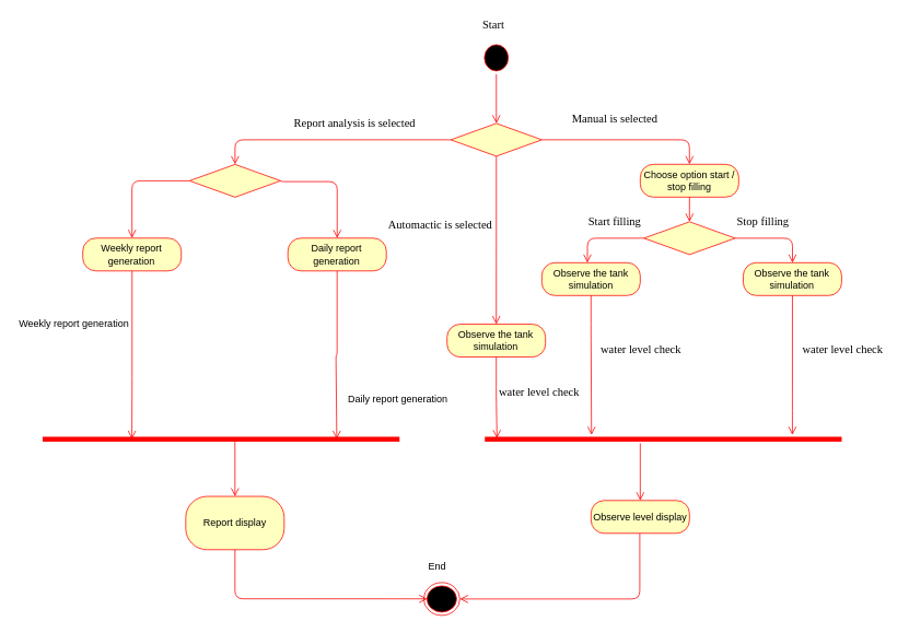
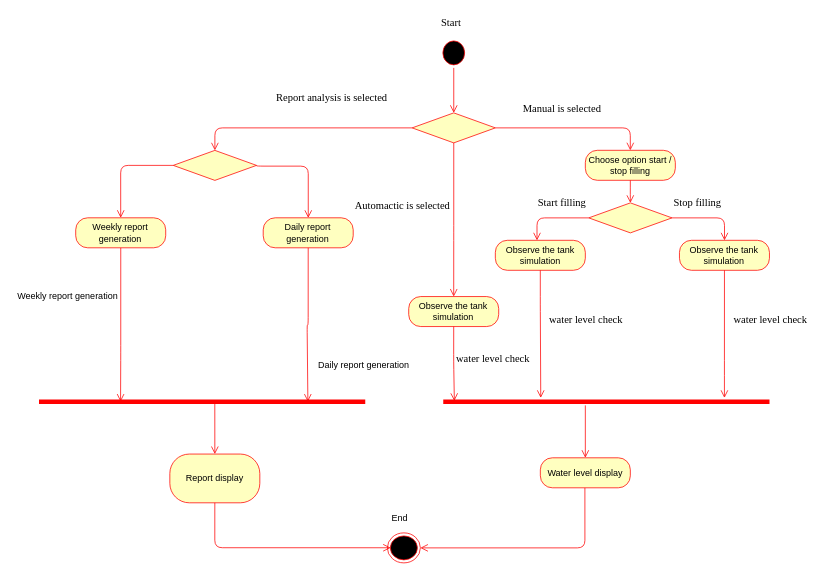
  <mxCell id="0" />
  <mxCell id="1" parent="0" />
  <mxCell id="2" value="" style="rhombus;whiteSpace=wrap;html=1;fillColor=#ffffc0;strokeColor=#ff0000;" parent="1" vertex="1"><mxGeometry x="549" y="150" width="111" height="40" as="geometry" /></mxCell>
  <mxCell id="3" value="&lt;font face=&quot;Times New Roman&quot; style=&quot;font-size: 14px&quot;&gt;Automactic is selected&lt;/font&gt;" style="edgeStyle=orthogonalEdgeStyle;html=1;align=left;verticalAlign=top;endArrow=open;endSize=8;strokeColor=#ff0000;exitX=0.5;exitY=1;exitDx=0;exitDy=0;entryX=0.5;entryY=0;entryDx=0;entryDy=0;" parent="1" source="2" target="7" edge="1"><mxGeometry x="0.171" y="-143" relative="1" as="geometry"><mxPoint x="610.5" y="380" as="targetPoint" /><Array as="points"><mxPoint x="604.5" y="310" /><mxPoint x="604.5" y="310" /></Array><mxPoint x="9" y="-50" as="offset" /></mxGeometry></mxCell>
  <mxCell id="4" value="&lt;font face=&quot;Times New Roman&quot; style=&quot;font-size: 14px&quot;&gt;Manual is selected&lt;/font&gt;" style="edgeStyle=orthogonalEdgeStyle;html=1;align=left;verticalAlign=top;endArrow=open;endSize=8;strokeColor=#ff0000;exitX=1;exitY=0.5;exitDx=0;exitDy=0;" parent="1" source="2" target="8" edge="1"><mxGeometry x="-0.665" y="40" relative="1" as="geometry"><mxPoint x="915.5" y="280" as="targetPoint" /><mxPoint x="567" y="200" as="sourcePoint" /><mxPoint as="offset" /></mxGeometry></mxCell>
  <mxCell id="5" value="" style="ellipse;html=1;shape=startState;fillColor=#000000;strokeColor=#ff0000;" parent="1" vertex="1"><mxGeometry x="586" y="50" width="37" height="40" as="geometry" /></mxCell>
  <mxCell id="6" value="" style="edgeStyle=orthogonalEdgeStyle;html=1;verticalAlign=bottom;endArrow=open;endSize=8;strokeColor=#ff0000;entryX=0.5;entryY=0;entryDx=0;entryDy=0;exitX=0.5;exitY=1;exitDx=0;exitDy=0;" parent="1" source="5" target="2" edge="1"><mxGeometry relative="1" as="geometry"><mxPoint x="615.5" y="130" as="targetPoint" /><Array as="points"><mxPoint x="604.5" y="90" /></Array></mxGeometry></mxCell>
  <mxCell id="7" value="Observe the tank simulation" style="rounded=1;whiteSpace=wrap;html=1;arcSize=40;fontColor=#000000;fillColor=#ffffc0;strokeColor=#ff0000;" parent="1" vertex="1"><mxGeometry x="544.441" y="394.912" width="120" height="40" as="geometry" /></mxCell>
  <mxCell id="8" value="Choose option start / stop filling" style="rounded=1;whiteSpace=wrap;html=1;arcSize=40;fontColor=#000000;fillColor=#ffffc0;strokeColor=#ff0000;" parent="1" vertex="1"><mxGeometry x="779.941" y="199.912" width="120" height="40" as="geometry" /></mxCell>
  <mxCell id="9" value="" style="rhombus;whiteSpace=wrap;html=1;fillColor=#ffffc0;strokeColor=#ff0000;" parent="1" vertex="1"><mxGeometry x="784.5" y="270" width="111" height="40" as="geometry" /></mxCell>
  <mxCell id="10" value="&lt;font face=&quot;Times New Roman&quot; style=&quot;font-size: 14px&quot;&gt;Start&lt;/font&gt;" style="text;html=1;resizable=0;points=[];autosize=1;align=left;verticalAlign=top;spacingTop=-4;" parent="1" vertex="1"><mxGeometry x="586" y="20" width="40" height="20" as="geometry" /></mxCell>
  <mxCell id="11" value="" style="edgeStyle=orthogonalEdgeStyle;html=1;verticalAlign=bottom;endArrow=open;endSize=8;strokeColor=#ff0000;exitX=0;exitY=0.5;exitDx=0;exitDy=0;" parent="1" source="9" edge="1"><mxGeometry relative="1" as="geometry"><mxPoint x="715.5" y="320" as="targetPoint" /><Array as="points"><mxPoint x="715.5" y="290" /></Array><mxPoint x="775.5" y="310" as="sourcePoint" /></mxGeometry></mxCell>
  <mxCell id="12" value="" style="edgeStyle=orthogonalEdgeStyle;html=1;verticalAlign=bottom;endArrow=open;endSize=8;strokeColor=#ff0000;exitX=0.5;exitY=1;exitDx=0;exitDy=0;entryX=0.034;entryY=0.4;entryDx=0;entryDy=0;entryPerimeter=0;" parent="1" source="7" target="21" edge="1"><mxGeometry relative="1" as="geometry"><mxPoint x="690.5" y="460" as="targetPoint" /><Array as="points"><mxPoint x="604" y="482" /><mxPoint x="605" y="482" /></Array><mxPoint x="495.5" y="290" as="sourcePoint" /></mxGeometry></mxCell>
  <mxCell id="13" value="" style="edgeStyle=orthogonalEdgeStyle;html=1;verticalAlign=bottom;endArrow=open;endSize=8;strokeColor=#ff0000;exitX=0.5;exitY=1;exitDx=0;exitDy=0;entryX=0.5;entryY=0;entryDx=0;entryDy=0;" parent="1" source="8" target="9" edge="1"><mxGeometry relative="1" as="geometry"><mxPoint x="665.5" y="260" as="targetPoint" /><Array as="points"><mxPoint x="839.5" y="260" /><mxPoint x="840.5" y="260" /></Array><mxPoint x="804.5" y="330" as="sourcePoint" /></mxGeometry></mxCell>
  <mxCell id="14" value="" style="edgeStyle=orthogonalEdgeStyle;html=1;verticalAlign=bottom;endArrow=open;endSize=8;strokeColor=#ff0000;exitX=1;exitY=0.5;exitDx=0;exitDy=0;" parent="1" source="9" edge="1"><mxGeometry relative="1" as="geometry"><mxPoint x="965.5" y="320" as="targetPoint" /><Array as="points"><mxPoint x="965.5" y="290" /></Array><mxPoint x="794.5" y="300" as="sourcePoint" /></mxGeometry></mxCell>
  <mxCell id="15" value="&lt;font face=&quot;Times New Roman&quot; style=&quot;font-size: 14px&quot;&gt;Start filling&lt;/font&gt;" style="text;html=1;resizable=0;points=[];autosize=1;align=left;verticalAlign=top;spacingTop=-4;" parent="1" vertex="1"><mxGeometry x="714.5" y="260" width="80" height="20" as="geometry" /></mxCell>
  <mxCell id="16" value="&lt;font face=&quot;Times New Roman&quot; style=&quot;font-size: 14px&quot;&gt;Stop filling&lt;/font&gt;" style="text;html=1;resizable=0;points=[];autosize=1;align=left;verticalAlign=top;spacingTop=-4;" parent="1" vertex="1"><mxGeometry x="895.5" y="260" width="80" height="20" as="geometry" /></mxCell>
  <mxCell id="17" value="Observe the tank simulation" style="rounded=1;whiteSpace=wrap;html=1;arcSize=40;fontColor=#000000;fillColor=#ffffc0;strokeColor=#ff0000;" parent="1" vertex="1"><mxGeometry x="659.941" y="319.912" width="120" height="40" as="geometry" /></mxCell>
  <mxCell id="18" value="Observe the tank simulation" style="rounded=1;whiteSpace=wrap;html=1;arcSize=40;fontColor=#000000;fillColor=#ffffc0;strokeColor=#ff0000;" parent="1" vertex="1"><mxGeometry x="905.441" y="319.912" width="120" height="40" as="geometry" /></mxCell>
  <mxCell id="19" value="" style="edgeStyle=orthogonalEdgeStyle;html=1;verticalAlign=bottom;endArrow=open;endSize=8;strokeColor=#ff0000;exitX=0.5;exitY=1;exitDx=0;exitDy=0;" parent="1" source="18" target="21" edge="1"><mxGeometry relative="1" as="geometry"><mxPoint x="795.5" y="500" as="targetPoint" /><Array as="points"><mxPoint x="965.5" y="490" /><mxPoint x="964.5" y="490" /></Array><mxPoint x="729.5" y="370" as="sourcePoint" /></mxGeometry></mxCell>
  <mxCell id="20" value="" style="edgeStyle=orthogonalEdgeStyle;html=1;verticalAlign=bottom;endArrow=open;endSize=8;strokeColor=#ff0000;" parent="1" source="17" edge="1"><mxGeometry relative="1" as="geometry"><mxPoint x="720.5" y="530" as="targetPoint" /><Array as="points"><mxPoint x="719.5" y="405" /><mxPoint x="720.5" y="405" /></Array><mxPoint x="719" y="360" as="sourcePoint" /></mxGeometry></mxCell>
  <mxCell id="21" value="" style="shape=line;html=1;strokeWidth=6;strokeColor=#ff0000;" parent="1" vertex="1"><mxGeometry x="590.5" y="530" width="435" height="10" as="geometry" /></mxCell>
- <mxCell id="22" value="&lt;font face=&quot;Times New Roman&quot; style=&quot;font-size: 14px&quot;&gt;Report analysis is selected&lt;/font&gt;" style="text;html=1;resizable=0;points=[];autosize=1;align=left;verticalAlign=top;spacingTop=-4;" parent="1" vertex="1"><mxGeometry x="356" y="140" width="160" height="20" as="geometry" /></mxCell>
+ <mxCell id="22" value="&lt;font face=&quot;Times New Roman&quot; style=&quot;font-size: 14px&quot;&gt;Report analysis is selected&lt;/font&gt;" style="text;html=1;resizable=0;points=[];autosize=1;align=left;verticalAlign=top;spacingTop=-4;" parent="1" vertex="1"><mxGeometry x="366" y="120" width="160" height="20" as="geometry" /></mxCell>
  <mxCell id="23" value="&lt;font face=&quot;Times New Roman&quot; style=&quot;font-size: 14px&quot;&gt;water level check&lt;/font&gt;" style="text;html=1;resizable=0;points=[];autosize=1;align=left;verticalAlign=top;spacingTop=-4;" parent="1" vertex="1"><mxGeometry x="606" y="467.5" width="110" height="20" as="geometry" /></mxCell>
- <mxCell id="24" value="Observe level display" style="rounded=1;whiteSpace=wrap;html=1;arcSize=40;fontColor=#000000;fillColor=#ffffc0;strokeColor=#ff0000;" parent="1" vertex="1"><mxGeometry x="719.941" y="609.912" width="120" height="40" as="geometry" /></mxCell>
+ <mxCell id="24" value="Water level display" style="rounded=1;whiteSpace=wrap;html=1;arcSize=40;fontColor=#000000;fillColor=#ffffc0;strokeColor=#ff0000;" parent="1" vertex="1"><mxGeometry x="719.941" y="609.912" width="120" height="40" as="geometry" /></mxCell>
  <mxCell id="25" value="" style="rhombus;whiteSpace=wrap;html=1;fillColor=#ffffc0;strokeColor=#ff0000;" parent="1" vertex="1"><mxGeometry x="230.5" y="200" width="111" height="40" as="geometry" /></mxCell>
  <mxCell id="26" value="" style="edgeStyle=orthogonalEdgeStyle;html=1;verticalAlign=bottom;endArrow=open;endSize=8;strokeColor=#ff0000;entryX=0.5;entryY=0;entryDx=0;entryDy=0;" parent="1" source="21" target="24" edge="1"><mxGeometry relative="1" as="geometry"><mxPoint x="820.5" y="570" as="targetPoint" /><Array as="points"><mxPoint x="780.5" y="610" /></Array><mxPoint x="780.5" y="550" as="sourcePoint" /></mxGeometry></mxCell>
  <mxCell id="27" value="" style="edgeStyle=orthogonalEdgeStyle;html=1;verticalAlign=bottom;endArrow=open;endSize=8;strokeColor=#ff0000;exitX=0;exitY=0.5;exitDx=0;exitDy=0;entryX=0.5;entryY=0;entryDx=0;entryDy=0;" parent="1" source="2" target="25" edge="1"><mxGeometry relative="1" as="geometry"><mxPoint x="400.5" y="170" as="targetPoint" /><Array as="points"><mxPoint x="286.5" y="170" /></Array><mxPoint x="416.5" y="280" as="sourcePoint" /></mxGeometry></mxCell>
  <mxCell id="28" value="&lt;font face=&quot;Times New Roman&quot; style=&quot;font-size: 14px&quot;&gt;water level check&lt;/font&gt;" style="text;html=1;resizable=0;points=[];autosize=1;align=left;verticalAlign=top;spacingTop=-4;" parent="1" vertex="1"><mxGeometry x="730" y="415" width="110" height="20" as="geometry" /></mxCell>
  <mxCell id="29" value="&lt;font face=&quot;Times New Roman&quot; style=&quot;font-size: 14px&quot;&gt;water level check&lt;/font&gt;" style="text;html=1;resizable=0;points=[];autosize=1;align=left;verticalAlign=top;spacingTop=-4;" parent="1" vertex="1"><mxGeometry x="975.5" y="415" width="110" height="20" as="geometry" /></mxCell>
  <mxCell id="30" value="" style="edgeStyle=orthogonalEdgeStyle;html=1;verticalAlign=bottom;endArrow=open;endSize=8;strokeColor=#ff0000;exitX=0;exitY=0.5;exitDx=0;exitDy=0;entryX=0.5;entryY=0;entryDx=0;entryDy=0;" parent="1" source="25" target="32" edge="1"><mxGeometry relative="1" as="geometry"><mxPoint x="150.5" y="260" as="targetPoint" /><Array as="points"><mxPoint x="160.5" y="220" /></Array><mxPoint x="310.5" y="210" as="sourcePoint" /></mxGeometry></mxCell>
  <mxCell id="31" value="" style="edgeStyle=orthogonalEdgeStyle;html=1;verticalAlign=bottom;endArrow=open;endSize=8;strokeColor=#ff0000;exitX=1;exitY=0.5;exitDx=0;exitDy=0;" parent="1" source="25" edge="1"><mxGeometry relative="1" as="geometry"><mxPoint x="410.5" y="290" as="targetPoint" /><Array as="points"><mxPoint x="341.5" y="221" /><mxPoint x="410.5" y="221" /></Array><mxPoint x="390.5" y="190" as="sourcePoint" /></mxGeometry></mxCell>
  <mxCell id="32" value="Weekly report generation" style="rounded=1;whiteSpace=wrap;html=1;arcSize=40;fontColor=#000000;fillColor=#ffffc0;strokeColor=#ff0000;" parent="1" vertex="1"><mxGeometry x="100.441" y="289.912" width="120" height="40" as="geometry" /></mxCell>
  <mxCell id="33" value="Daily report generation" style="rounded=1;whiteSpace=wrap;html=1;arcSize=40;fontColor=#000000;fillColor=#ffffc0;strokeColor=#ff0000;" parent="1" vertex="1"><mxGeometry x="350.441" y="289.912" width="120" height="40" as="geometry" /></mxCell>
  <mxCell id="34" value="" style="edgeStyle=orthogonalEdgeStyle;html=1;verticalAlign=bottom;endArrow=open;endSize=8;strokeColor=#ff0000;entryX=0.25;entryY=0.5;entryDx=0;entryDy=0;entryPerimeter=0;" parent="1" target="35" edge="1"><mxGeometry relative="1" as="geometry"><mxPoint x="240.5" y="470" as="targetPoint" /><Array as="points"><mxPoint x="161" y="470" /><mxPoint x="161" y="470" /></Array><mxPoint x="160.5" y="330" as="sourcePoint" /></mxGeometry></mxCell>
  <mxCell id="35" value="" style="shape=line;html=1;strokeWidth=6;strokeColor=#ff0000;" parent="1" vertex="1"><mxGeometry x="51.5" y="530" width="435" height="10" as="geometry" /></mxCell>
  <mxCell id="36" value="" style="edgeStyle=orthogonalEdgeStyle;html=1;verticalAlign=bottom;endArrow=open;endSize=8;strokeColor=#ff0000;exitX=0.5;exitY=1;exitDx=0;exitDy=0;entryX=0.54;entryY=0;entryDx=0;entryDy=0;entryPerimeter=0;" parent="1" source="33" edge="1"><mxGeometry relative="1" as="geometry"><mxPoint x="410" y="535" as="targetPoint" /><Array as="points"><mxPoint x="411" y="433" /><mxPoint x="409" y="433" /></Array><mxPoint x="410" y="405" as="sourcePoint" /></mxGeometry></mxCell>
  <mxCell id="37" value="Report display" style="rounded=1;whiteSpace=wrap;html=1;arcSize=40;fontColor=#000000;fillColor=#ffffc0;strokeColor=#ff0000;" parent="1" vertex="1"><mxGeometry x="225.941" y="604.912" width="120" height="65" as="geometry" /></mxCell>
  <mxCell id="38" value="" style="edgeStyle=orthogonalEdgeStyle;html=1;verticalAlign=bottom;endArrow=open;endSize=8;strokeColor=#ff0000;entryX=0.5;entryY=0;entryDx=0;entryDy=0;" parent="1" target="37" edge="1"><mxGeometry relative="1" as="geometry"><mxPoint x="326.5" y="565" as="targetPoint" /><Array as="points"><mxPoint x="286.5" y="605" /></Array><mxPoint x="286.643" y="535" as="sourcePoint" /></mxGeometry></mxCell>
  <mxCell id="39" value="Weekly report generation" style="text;html=1;" parent="1" vertex="1"><mxGeometry x="20.5" y="380" width="160" height="30" as="geometry" /></mxCell>
  <mxCell id="40" value="Daily report generation" style="text;html=1;" parent="1" vertex="1"><mxGeometry x="421.5" y="472.5" width="150" height="30" as="geometry" /></mxCell>
  <mxCell id="41" value="" style="edgeStyle=orthogonalEdgeStyle;html=1;verticalAlign=bottom;endArrow=open;endSize=8;strokeColor=#ff0000;exitX=0.5;exitY=1;exitDx=0;exitDy=0;entryX=0.102;entryY=0.496;entryDx=0;entryDy=0;entryPerimeter=0;" parent="1" source="37" target="43" edge="1"><mxGeometry relative="1" as="geometry"><mxPoint x="510.5" y="730" as="targetPoint" /><Array as="points"><mxPoint x="286.5" y="730" /></Array><mxPoint x="280.5" y="670" as="sourcePoint" /></mxGeometry></mxCell>
  <mxCell id="42" value="" style="edgeStyle=orthogonalEdgeStyle;html=1;verticalAlign=bottom;endArrow=open;endSize=8;strokeColor=#ff0000;exitX=0.5;exitY=1;exitDx=0;exitDy=0;entryX=1;entryY=0.5;entryDx=0;entryDy=0;" parent="1" target="43" edge="1"><mxGeometry relative="1" as="geometry"><mxPoint x="580.5" y="730" as="targetPoint" /><Array as="points"><mxPoint x="779.5" y="730" /></Array><mxPoint x="779.357" y="650.071" as="sourcePoint" /></mxGeometry></mxCell>
  <mxCell id="43" value="" style="ellipse;html=1;shape=endState;fillColor=#000000;strokeColor=#ff0000;" parent="1" vertex="1"><mxGeometry x="516" y="710" width="44" height="40" as="geometry" /></mxCell>
  <mxCell id="44" value="End" style="text;html=1;resizable=0;points=[];autosize=1;align=left;verticalAlign=top;spacingTop=-4;" parent="1" vertex="1"><mxGeometry x="520" y="680" width="40" height="20" as="geometry" /></mxCell>
